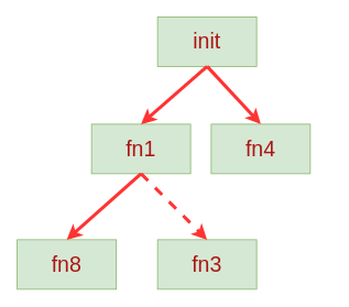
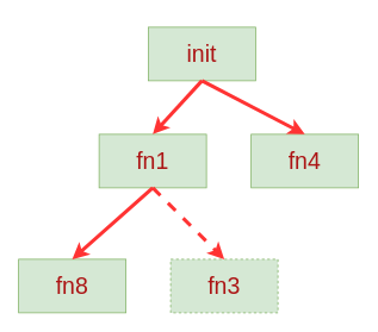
  <mxCell id="0" />
  <mxCell id="1" parent="0" />
- <mxCell id="2" value="init" style="rounded=0;whiteSpace=wrap;html=1;fillColor=#d5e8d4;strokeColor=#82b366;fontColor=#ac1515;fontSize=26;" vertex="1" parent="1"><mxGeometry x="190" y="20" width="120" height="60" as="geometry" /></mxCell>
+ <mxCell id="2" value="init" style="rounded=0;whiteSpace=wrap;html=1;fillColor=#d5e8d4;strokeColor=#82b366;fontColor=#ac1515;fontSize=26;" vertex="1" parent="1"><mxGeometry x="165" y="30" width="120" height="60" as="geometry" /></mxCell>
  <mxCell id="3" value="fn1" style="rounded=0;whiteSpace=wrap;html=1;fillColor=#d5e8d4;strokeColor=#82b366;fontColor=#ac1515;fontSize=26;" vertex="1" parent="1"><mxGeometry x="110" y="150" width="120" height="60" as="geometry" /></mxCell>
- <mxCell id="4" value="fn4" style="rounded=0;whiteSpace=wrap;html=1;fillColor=#d5e8d4;strokeColor=#82b366;fontColor=#ac1515;fontSize=26;" vertex="1" parent="1"><mxGeometry x="255" y="150" width="120" height="60" as="geometry" /></mxCell>
+ <mxCell id="4" value="fn4" style="rounded=0;whiteSpace=wrap;html=1;fillColor=#d5e8d4;strokeColor=#82b366;fontColor=#ac1515;fontSize=26;" vertex="1" parent="1"><mxGeometry x="280" y="150" width="120" height="60" as="geometry" /></mxCell>
  <mxCell id="5" value="" style="endArrow=classic;html=1;fontSize=26;fontColor=#ac1515;exitX=0.5;exitY=1;exitDx=0;exitDy=0;entryX=0.5;entryY=0;entryDx=0;entryDy=0;strokeColor=#FF3333;strokeWidth=4;" edge="1" parent="1" source="2" target="3"><mxGeometry width="50" height="50" relative="1" as="geometry"><mxPoint x="240" y="200" as="sourcePoint" /><mxPoint x="290" y="150" as="targetPoint" /></mxGeometry></mxCell>
  <mxCell id="6" value="" style="endArrow=classic;html=1;fontSize=26;fontColor=#ac1515;exitX=0.5;exitY=1;exitDx=0;exitDy=0;entryX=0.5;entryY=0;entryDx=0;entryDy=0;strokeColor=#FF3333;strokeWidth=4;" edge="1" parent="1" source="2" target="4"><mxGeometry width="50" height="50" relative="1" as="geometry"><mxPoint x="260" y="90" as="sourcePoint" /><mxPoint x="180" y="160" as="targetPoint" /></mxGeometry></mxCell>
  <mxCell id="7" value="fn8" style="rounded=0;whiteSpace=wrap;html=1;fillColor=#d5e8d4;strokeColor=#82b366;fontColor=#ac1515;fontSize=26;" vertex="1" parent="1"><mxGeometry x="20" y="290" width="120" height="60" as="geometry" /></mxCell>
- <mxCell id="8" value="fn3" style="rounded=0;whiteSpace=wrap;html=1;fillColor=#d5e8d4;strokeColor=#82b366;fontColor=#ac1515;fontSize=26;" vertex="1" parent="1"><mxGeometry x="190" y="290" width="120" height="60" as="geometry" /></mxCell>
+ <mxCell id="8" value="fn3" style="rounded=0;whiteSpace=wrap;html=1;fillColor=#d5e8d4;strokeColor=#82b366;fontColor=#ac1515;fontSize=26;dashed=1;" vertex="1" parent="1"><mxGeometry x="190" y="290" width="120" height="60" as="geometry" /></mxCell>
  <mxCell id="9" value="" style="endArrow=classic;html=1;fontSize=26;fontColor=#ac1515;exitX=0.5;exitY=1;exitDx=0;exitDy=0;entryX=0.5;entryY=0;entryDx=0;entryDy=0;strokeColor=#FF3333;strokeWidth=4;" edge="1" parent="1" target="7"><mxGeometry width="50" height="50" relative="1" as="geometry"><mxPoint x="170" y="210" as="sourcePoint" /><mxPoint x="90" y="280" as="targetPoint" /></mxGeometry></mxCell>
  <mxCell id="10" value="" style="endArrow=classic;html=1;fontSize=26;fontColor=#ac1515;exitX=0.5;exitY=1;exitDx=0;exitDy=0;entryX=0.5;entryY=0;entryDx=0;entryDy=0;strokeColor=#FF3333;strokeWidth=4;dashed=1;" edge="1" parent="1" source="3" target="8"><mxGeometry width="50" height="50" relative="1" as="geometry"><mxPoint x="180" y="220" as="sourcePoint" /><mxPoint x="100" y="290" as="targetPoint" /></mxGeometry></mxCell>
